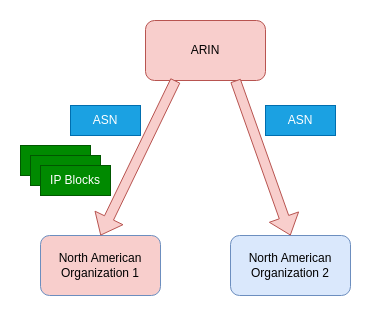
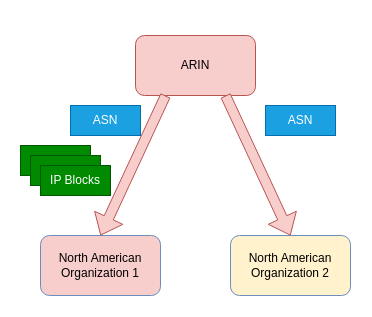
  <mxCell id="0" />
  <mxCell id="1" parent="0" />
- <mxCell id="2" value="ARIN" style="rounded=1;whiteSpace=wrap;html=1;fillColor=#f8cecc;strokeColor=#b85450;" vertex="1" parent="1"><mxGeometry x="145" y="20" width="120" height="60" as="geometry" /></mxCell>
+ <mxCell id="2" value="ARIN" style="rounded=1;whiteSpace=wrap;html=1;fillColor=#f8cecc;strokeColor=#b85450;" vertex="1" parent="1"><mxGeometry x="135" y="35" width="120" height="60" as="geometry" /></mxCell>
  <mxCell id="3" value="North American&lt;br&gt;Organization 1" style="rounded=1;whiteSpace=wrap;html=1;fillColor=#f8cecc;strokeColor=#6c8ebf;" vertex="1" parent="1"><mxGeometry x="40" y="235" width="120" height="60" as="geometry" /></mxCell>
- <mxCell id="4" value="North American&lt;br&gt;Organization 2" style="rounded=1;whiteSpace=wrap;html=1;fillColor=#dae8fc;strokeColor=#6c8ebf;" vertex="1" parent="1"><mxGeometry x="230" y="235" width="120" height="60" as="geometry" /></mxCell>
+ <mxCell id="4" value="North American&lt;br&gt;Organization 2" style="rounded=1;whiteSpace=wrap;html=1;fillColor=#fff2cc;strokeColor=#6c8ebf;" vertex="1" parent="1"><mxGeometry x="230" y="235" width="120" height="60" as="geometry" /></mxCell>
  <mxCell id="5" value="" style="shape=flexArrow;endArrow=classic;html=1;entryX=0.5;entryY=0;entryDx=0;entryDy=0;exitX=0.25;exitY=1;exitDx=0;exitDy=0;fillColor=#f8cecc;strokeColor=#b85450;" edge="1" parent="1" source="2" target="3"><mxGeometry width="50" height="50" relative="1" as="geometry"><mxPoint x="50" y="170" as="sourcePoint" /><mxPoint x="0" y="280" as="targetPoint" /></mxGeometry></mxCell>
  <mxCell id="6" value="ASN" style="rounded=0;whiteSpace=wrap;html=1;fillColor=#1ba1e2;strokeColor=#006EAF;fontColor=#ffffff;" vertex="1" parent="1"><mxGeometry x="70" y="105" width="70" height="30" as="geometry" /></mxCell>
  <mxCell id="7" value="IP Blocks" style="rounded=0;whiteSpace=wrap;html=1;fillColor=#008a00;strokeColor=#005700;fontColor=#ffffff;" vertex="1" parent="1"><mxGeometry x="20" y="145" width="70" height="30" as="geometry" /></mxCell>
  <mxCell id="8" value="IP Blocks" style="rounded=0;whiteSpace=wrap;html=1;fillColor=#008a00;strokeColor=#005700;fontColor=#ffffff;" vertex="1" parent="1"><mxGeometry x="30" y="155" width="70" height="30" as="geometry" /></mxCell>
  <mxCell id="9" value="IP Blocks" style="rounded=0;whiteSpace=wrap;html=1;fillColor=#008a00;strokeColor=#005700;fontColor=#ffffff;" vertex="1" parent="1"><mxGeometry x="40" y="165" width="70" height="30" as="geometry" /></mxCell>
  <mxCell id="10" value="" style="shape=flexArrow;endArrow=classic;html=1;entryX=0.5;entryY=0;entryDx=0;entryDy=0;exitX=0.75;exitY=1;exitDx=0;exitDy=0;fillColor=#f8cecc;strokeColor=#b85450;" edge="1" parent="1" source="2" target="4"><mxGeometry width="50" height="50" relative="1" as="geometry"><mxPoint x="465" y="110" as="sourcePoint" /><mxPoint x="320" y="360" as="targetPoint" /></mxGeometry></mxCell>
  <mxCell id="11" value="ASN" style="rounded=0;whiteSpace=wrap;html=1;fillColor=#1ba1e2;strokeColor=#006EAF;fontColor=#ffffff;" vertex="1" parent="1"><mxGeometry x="265" y="105" width="70" height="30" as="geometry" /></mxCell>
